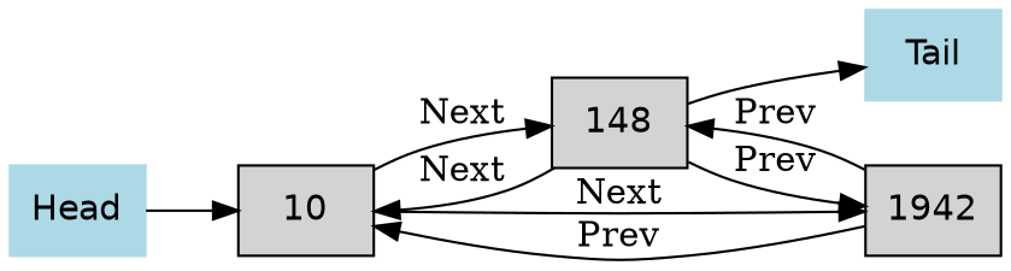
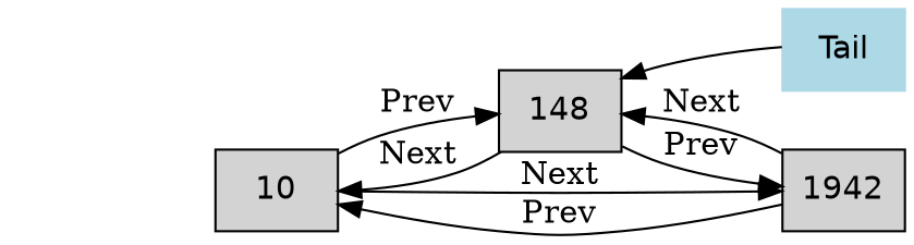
  digraph {
    nodesep=0.1
    rankdir=LR
    node [fontname=Helvetica shape=box style=filled]
    edge [color=black]
-   n1 [color=lightblue fillcolor=lightblue label=Head]
    n2 [label=10]
    n3 [label=148]
    n4 [label=1942]
    n5 [color=lightblue fillcolor=lightblue label=Tail]
-   n1 -> n2 [color=""]
-   n2 -> n3 [label=Next]
+   n2 -> n3 [label=Prev]
    n2 -> n4 [label=Next]
    n3 -> n2 [label=Next]
    n3 -> n4 [label=Prev]
    n4 -> n2 [label=Prev]
-   n4 -> n3 [label=Prev]
-   n3 -> n5 [color=""]
+   n4 -> n3 [label=Next]
+   n5 -> n3 [color=""]
  }
